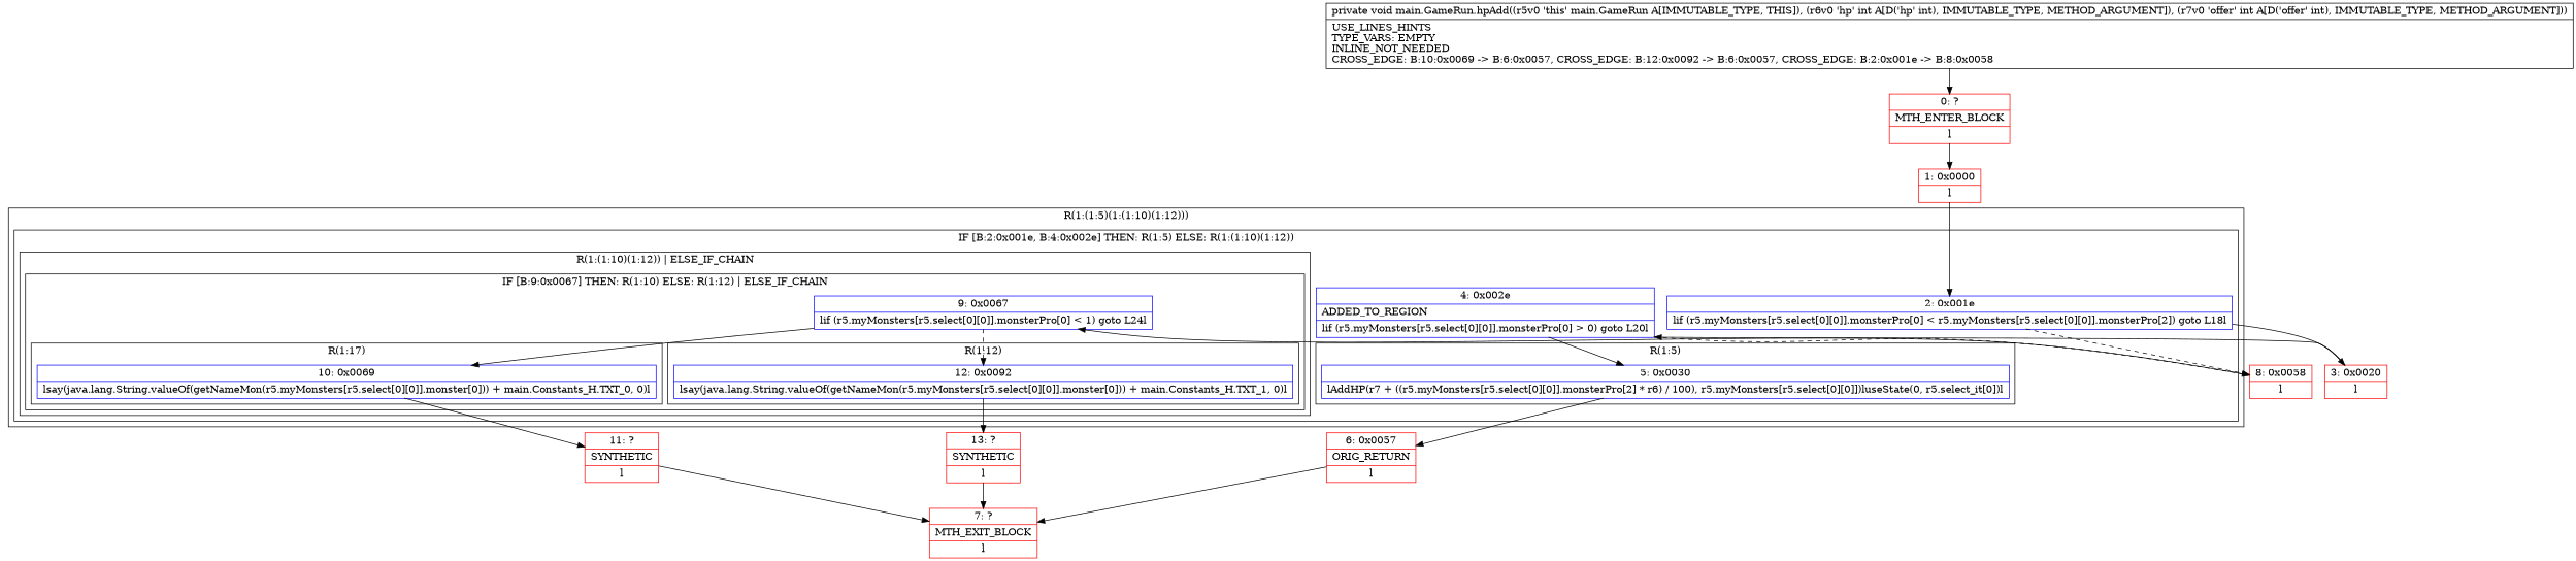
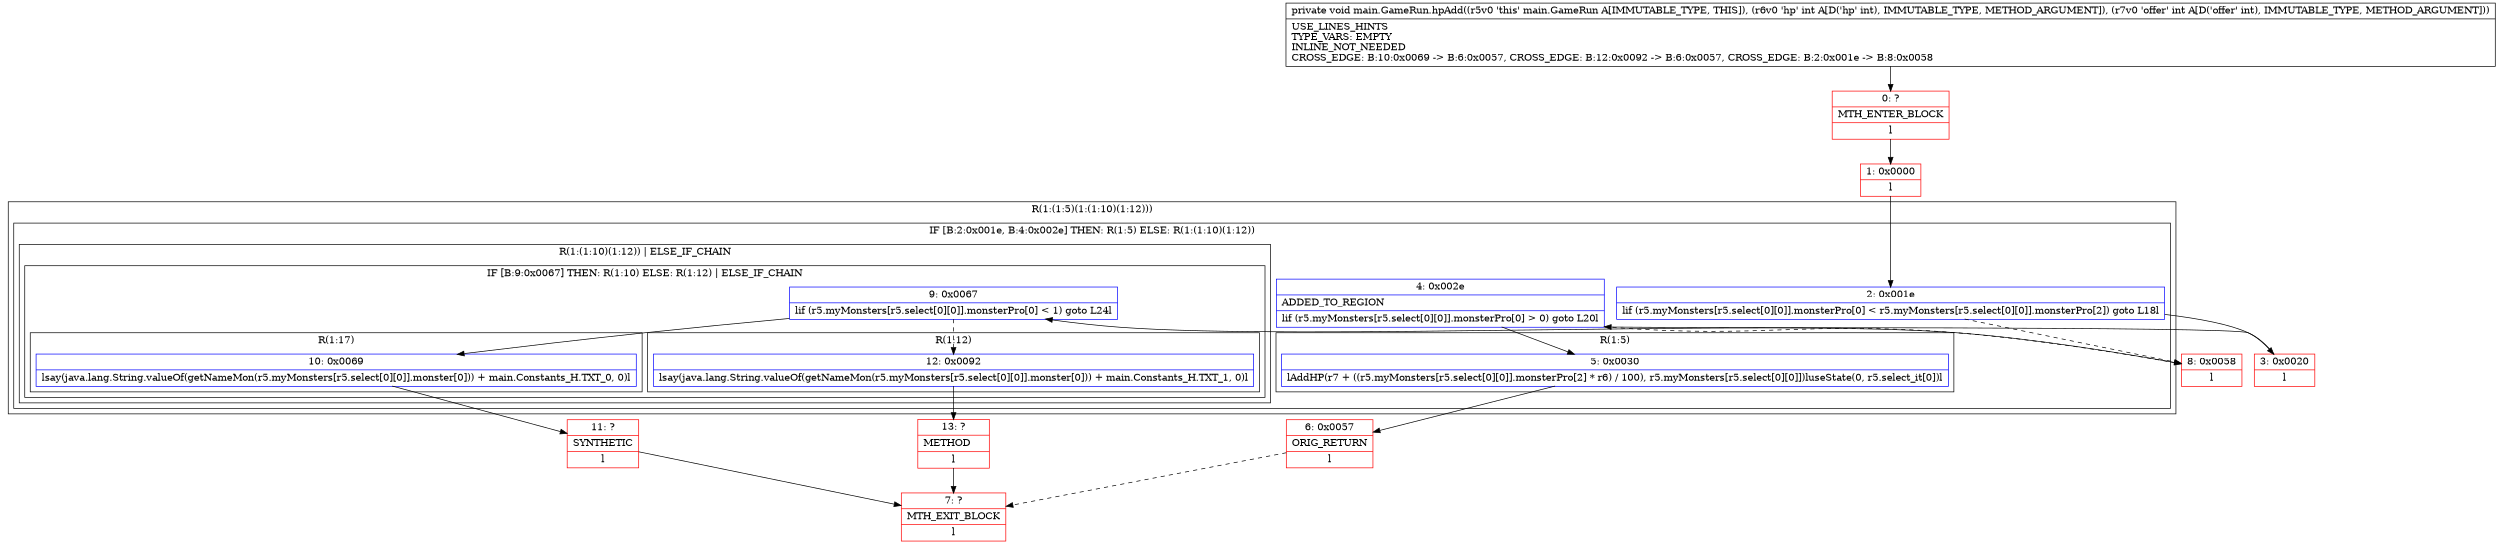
  digraph {
    node [color=red shape=record]
    n1 [color=blue label="{5\:\ 0x0030|lAddHP(r7 + ((r5.myMonsters[r5.select[0][0]].monsterPro[2] * r6) \/ 100), r5.myMonsters[r5.select[0][0]])luseState(0, r5.select_it[0])l}"]
    n2 [color=blue label="{10\:\ 0x0069|lsay(java.lang.String.valueOf(getNameMon(r5.myMonsters[r5.select[0][0]].monster[0])) + main.Constants_H.TXT_0, 0)l}"]
    n3 [color=blue label="{12\:\ 0x0092|lsay(java.lang.String.valueOf(getNameMon(r5.myMonsters[r5.select[0][0]].monster[0])) + main.Constants_H.TXT_1, 0)l}"]
    n4 [color=blue label="{9\:\ 0x0067|lif (r5.myMonsters[r5.select[0][0]].monsterPro[0] \< 1) goto L24l}"]
    n5 [color=blue label="{2\:\ 0x001e|lif (r5.myMonsters[r5.select[0][0]].monsterPro[0] \< r5.myMonsters[r5.select[0][0]].monsterPro[2]) goto L18l}"]
    n6 [color=blue label="{4\:\ 0x002e|ADDED_TO_REGION\l|lif (r5.myMonsters[r5.select[0][0]].monsterPro[0] \> 0) goto L20l}"]
    n7 [label="{6\:\ 0x0057|ORIG_RETURN\l|l}"]
    n8 [label="{11\:\ ?|SYNTHETIC\l|l}"]
-   n9 [label="{13\:\ ?|SYNTHETIC\l|l}"]
+   n9 [label="{13\:\ ?|METHOD\l|l}"]
    n10 [label="{3\:\ 0x0020|l}"]
    n11 [label="{8\:\ 0x0058|l}"]
    n12 [label="{7\:\ ?|MTH_EXIT_BLOCK\l|l}"]
    n13 [label="{0\:\ ?|MTH_ENTER_BLOCK\l|l}"]
    n14 [label="{1\:\ 0x0000|l}"]
    n15 [label="{private void main.GameRun.hpAdd((r5v0 'this' main.GameRun A[IMMUTABLE_TYPE, THIS]), (r6v0 'hp' int A[D('hp' int), IMMUTABLE_TYPE, METHOD_ARGUMENT]), (r7v0 'offer' int A[D('offer' int), IMMUTABLE_TYPE, METHOD_ARGUMENT]))  | USE_LINES_HINTS\lTYPE_VARS: EMPTY\lINLINE_NOT_NEEDED\lCROSS_EDGE: B:10:0x0069 \-\> B:6:0x0057, CROSS_EDGE: B:12:0x0092 \-\> B:6:0x0057, CROSS_EDGE: B:2:0x001e \-\> B:8:0x0058\l}" color=""]
    subgraph cluster_1 {
      label="R(1:(1:5)(1:(1:10)(1:12)))"
      subgraph cluster_2 {
        label="IF [B:2:0x001e, B:4:0x002e] THEN: R(1:5) ELSE: R(1:(1:10)(1:12))"
        n5
        n6
        subgraph cluster_3 {
          label="R(1:5)"
          n1
        }
        subgraph cluster_4 {
          label="R(1:(1:10)(1:12)) | ELSE_IF_CHAIN\l"
          subgraph cluster_5 {
            label="IF [B:9:0x0067] THEN: R(1:10) ELSE: R(1:12) | ELSE_IF_CHAIN\l"
            n4
            subgraph cluster_6 {
              label="R(1:17)"
              n2
            }
            subgraph cluster_7 {
              label="R(1:12)"
              n3
            }
          }
        }
      }
    }
    n1 -> n7
    n2 -> n8
    n3 -> n9
    n4 -> n2
    n4 -> n3 [style=dashed]
    n5 -> n10
    n5 -> n11 [style=dashed]
    n6 -> n1
    n6 -> n11 [style=dashed]
-   n7 -> n12
+   n7 -> n12 [style=dashed]
    n8 -> n12
    n9 -> n12
    n10 -> n6
    n11 -> n4
    n13 -> n14
    n14 -> n5
    n15 -> n13
  }
